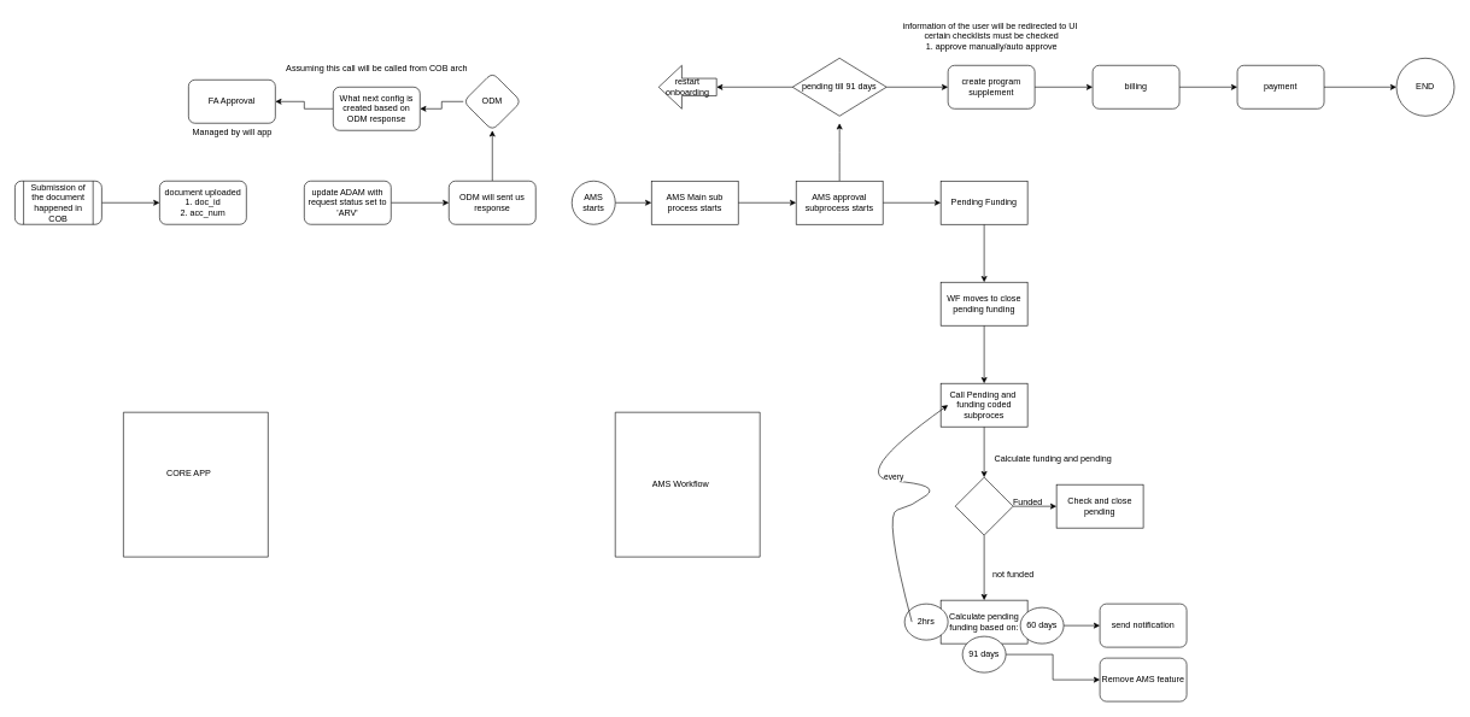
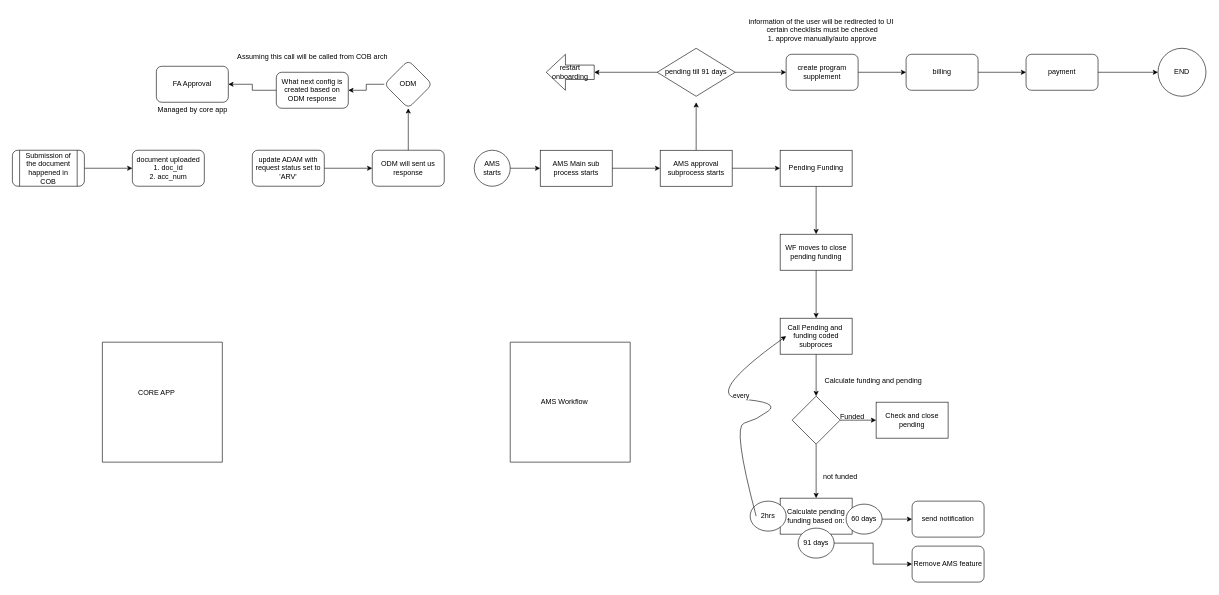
  <mxCell id="0" />
  <mxCell id="1" parent="0" />
  <mxCell id="2" value="" style="edgeStyle=orthogonalEdgeStyle;rounded=0;orthogonalLoop=1;jettySize=auto;html=1;" edge="1" parent="1" source="3" target="5"><mxGeometry relative="1" as="geometry" /></mxCell>
  <mxCell id="3" value="AMS starts" style="ellipse;whiteSpace=wrap;html=1;aspect=fixed;" vertex="1" parent="1"><mxGeometry x="790" y="250" width="60" height="60" as="geometry" /></mxCell>
  <mxCell id="4" value="" style="edgeStyle=orthogonalEdgeStyle;rounded=0;orthogonalLoop=1;jettySize=auto;html=1;" edge="1" parent="1" source="5" target="8"><mxGeometry relative="1" as="geometry" /></mxCell>
  <mxCell id="5" value="AMS Main sub process starts" style="whiteSpace=wrap;html=1;" vertex="1" parent="1"><mxGeometry x="900" y="250" width="120" height="60" as="geometry" /></mxCell>
  <mxCell id="6" value="" style="edgeStyle=orthogonalEdgeStyle;rounded=0;orthogonalLoop=1;jettySize=auto;html=1;" edge="1" parent="1" source="8" target="10"><mxGeometry relative="1" as="geometry" /></mxCell>
  <mxCell id="7" value="" style="edgeStyle=orthogonalEdgeStyle;rounded=0;orthogonalLoop=1;jettySize=auto;html=1;" edge="1" parent="1" source="8"><mxGeometry relative="1" as="geometry"><mxPoint x="1160" y="170" as="targetPoint" /></mxGeometry></mxCell>
  <mxCell id="8" value="AMS approval subprocess starts" style="whiteSpace=wrap;html=1;" vertex="1" parent="1"><mxGeometry x="1100" y="250" width="120" height="60" as="geometry" /></mxCell>
  <mxCell id="9" value="" style="edgeStyle=orthogonalEdgeStyle;rounded=0;orthogonalLoop=1;jettySize=auto;html=1;" edge="1" parent="1" source="10" target="12"><mxGeometry relative="1" as="geometry" /></mxCell>
  <mxCell id="10" value="Pending Funding" style="whiteSpace=wrap;html=1;" vertex="1" parent="1"><mxGeometry x="1300" y="250" width="120" height="60" as="geometry" /></mxCell>
  <mxCell id="11" value="" style="edgeStyle=orthogonalEdgeStyle;rounded=0;orthogonalLoop=1;jettySize=auto;html=1;" edge="1" parent="1" source="12" target="14"><mxGeometry relative="1" as="geometry" /></mxCell>
  <mxCell id="12" value="WF moves to close pending funding" style="whiteSpace=wrap;html=1;" vertex="1" parent="1"><mxGeometry x="1300" y="390" width="120" height="60" as="geometry" /></mxCell>
  <mxCell id="13" value="" style="edgeStyle=orthogonalEdgeStyle;rounded=0;orthogonalLoop=1;jettySize=auto;html=1;" edge="1" parent="1" source="14" target="17"><mxGeometry relative="1" as="geometry" /></mxCell>
  <mxCell id="14" value="&lt;div&gt;Call Pending and&amp;nbsp;&lt;/div&gt;&lt;div&gt;funding coded subproces&lt;/div&gt;" style="whiteSpace=wrap;html=1;" vertex="1" parent="1"><mxGeometry x="1300" y="530" width="120" height="60" as="geometry" /></mxCell>
  <mxCell id="15" value="" style="edgeStyle=orthogonalEdgeStyle;rounded=0;orthogonalLoop=1;jettySize=auto;html=1;" edge="1" parent="1" source="17" target="19"><mxGeometry relative="1" as="geometry" /></mxCell>
  <mxCell id="16" value="" style="edgeStyle=orthogonalEdgeStyle;rounded=0;orthogonalLoop=1;jettySize=auto;html=1;" edge="1" parent="1" source="17" target="21"><mxGeometry relative="1" as="geometry" /></mxCell>
  <mxCell id="17" value="" style="rhombus;whiteSpace=wrap;html=1;" vertex="1" parent="1"><mxGeometry x="1320" y="660" width="80" height="80" as="geometry" /></mxCell>
  <mxCell id="18" value="Calculate funding and pending" style="text;html=1;align=center;verticalAlign=middle;resizable=0;points=[];autosize=1;strokeColor=none;fillColor=none;" vertex="1" parent="1"><mxGeometry x="1360" y="620" width="190" height="30" as="geometry" /></mxCell>
  <mxCell id="19" value="Check and close pending" style="whiteSpace=wrap;html=1;" vertex="1" parent="1"><mxGeometry x="1460" y="670" width="120" height="60" as="geometry" /></mxCell>
  <mxCell id="20" value="Funded" style="text;html=1;align=center;verticalAlign=middle;resizable=0;points=[];autosize=1;strokeColor=none;fillColor=none;" vertex="1" parent="1"><mxGeometry x="1390" y="680" width="60" height="30" as="geometry" /></mxCell>
  <mxCell id="21" value="Calculate pending funding based on:" style="whiteSpace=wrap;html=1;" vertex="1" parent="1"><mxGeometry x="1300" y="830" width="120" height="60" as="geometry" /></mxCell>
  <mxCell id="22" value="2hrs" style="ellipse;whiteSpace=wrap;html=1;" vertex="1" parent="1"><mxGeometry x="1250" y="835" width="60" height="50" as="geometry" /></mxCell>
  <mxCell id="23" value="" style="edgeStyle=orthogonalEdgeStyle;rounded=0;orthogonalLoop=1;jettySize=auto;html=1;" edge="1" parent="1" source="24" target="28"><mxGeometry relative="1" as="geometry" /></mxCell>
  <mxCell id="24" value="91 days" style="ellipse;whiteSpace=wrap;html=1;" vertex="1" parent="1"><mxGeometry x="1330" y="880" width="60" height="50" as="geometry" /></mxCell>
  <mxCell id="25" value="" style="edgeStyle=orthogonalEdgeStyle;rounded=0;orthogonalLoop=1;jettySize=auto;html=1;" edge="1" parent="1" source="26" target="27"><mxGeometry relative="1" as="geometry" /></mxCell>
  <mxCell id="26" value="60 days" style="ellipse;whiteSpace=wrap;html=1;" vertex="1" parent="1"><mxGeometry x="1410" y="840" width="60" height="50" as="geometry" /></mxCell>
  <mxCell id="27" value="send notification" style="rounded=1;whiteSpace=wrap;html=1;" vertex="1" parent="1"><mxGeometry x="1520" y="835" width="120" height="60" as="geometry" /></mxCell>
  <mxCell id="28" value="Remove AMS feature" style="rounded=1;whiteSpace=wrap;html=1;" vertex="1" parent="1"><mxGeometry x="1520" y="910" width="120" height="60" as="geometry" /></mxCell>
  <mxCell id="29" value="" style="curved=1;endArrow=classic;html=1;rounded=0;exitX=0;exitY=0.5;exitDx=0;exitDy=0;entryX=0;entryY=0.5;entryDx=0;entryDy=0;" edge="1" parent="1"><mxGeometry width="50" height="50" relative="1" as="geometry"><mxPoint x="1260" y="860" as="sourcePoint" /><mxPoint x="1310" y="560" as="targetPoint" /><Array as="points"><mxPoint x="1220" y="710" /><mxPoint x="1260" y="700" /><mxPoint x="1300" y="670" /><mxPoint x="1170" y="660" /></Array></mxGeometry></mxCell>
  <mxCell id="30" value="every" style="edgeLabel;html=1;align=center;verticalAlign=middle;resizable=0;points=[];" connectable="0" vertex="1" parent="29"><mxGeometry x="0.144" y="-3" relative="1" as="geometry"><mxPoint x="2" y="-2" as="offset" /></mxGeometry></mxCell>
  <mxCell id="31" value="" style="edgeStyle=orthogonalEdgeStyle;rounded=0;orthogonalLoop=1;jettySize=auto;html=1;" edge="1" parent="1" source="33" target="34"><mxGeometry relative="1" as="geometry" /></mxCell>
  <mxCell id="32" value="" style="edgeStyle=orthogonalEdgeStyle;rounded=0;orthogonalLoop=1;jettySize=auto;html=1;" edge="1" parent="1" source="33" target="36"><mxGeometry relative="1" as="geometry" /></mxCell>
  <mxCell id="33" value="pending till 91 days" style="rhombus;whiteSpace=wrap;html=1;" vertex="1" parent="1"><mxGeometry x="1095" y="80" width="130" height="80" as="geometry" /></mxCell>
  <mxCell id="34" value="restart onboarding" style="shape=singleArrow;whiteSpace=wrap;html=1;arrowWidth=0.4;arrowSize=0.4;direction=west;" vertex="1" parent="1"><mxGeometry x="910" y="90" width="80" height="60" as="geometry" /></mxCell>
  <mxCell id="35" value="" style="edgeStyle=orthogonalEdgeStyle;rounded=0;orthogonalLoop=1;jettySize=auto;html=1;" edge="1" parent="1" source="36" target="38"><mxGeometry relative="1" as="geometry" /></mxCell>
  <mxCell id="36" value="create program supplement" style="rounded=1;whiteSpace=wrap;html=1;" vertex="1" parent="1"><mxGeometry x="1310" y="90" width="120" height="60" as="geometry" /></mxCell>
  <mxCell id="37" value="" style="edgeStyle=orthogonalEdgeStyle;rounded=0;orthogonalLoop=1;jettySize=auto;html=1;" edge="1" parent="1" source="38" target="40"><mxGeometry relative="1" as="geometry" /></mxCell>
  <mxCell id="38" value="billing" style="rounded=1;whiteSpace=wrap;html=1;" vertex="1" parent="1"><mxGeometry x="1510" y="90" width="120" height="60" as="geometry" /></mxCell>
  <mxCell id="39" value="" style="edgeStyle=orthogonalEdgeStyle;rounded=0;orthogonalLoop=1;jettySize=auto;html=1;" edge="1" parent="1" source="40" target="41"><mxGeometry relative="1" as="geometry" /></mxCell>
  <mxCell id="40" value="payment" style="rounded=1;whiteSpace=wrap;html=1;" vertex="1" parent="1"><mxGeometry x="1710" y="90" width="120" height="60" as="geometry" /></mxCell>
  <mxCell id="41" value="END" style="ellipse;whiteSpace=wrap;html=1;rounded=1;" vertex="1" parent="1"><mxGeometry x="1930" y="80" width="80" height="80" as="geometry" /></mxCell>
  <mxCell id="42" value="" style="edgeStyle=orthogonalEdgeStyle;rounded=0;orthogonalLoop=1;jettySize=auto;html=1;" edge="1" parent="1" source="43" target="50"><mxGeometry relative="1" as="geometry" /></mxCell>
  <mxCell id="43" value="ODM will sent us response" style="rounded=1;whiteSpace=wrap;html=1;" vertex="1" parent="1"><mxGeometry x="620" y="250" width="120" height="60" as="geometry" /></mxCell>
  <mxCell id="44" value="" style="edgeStyle=orthogonalEdgeStyle;rounded=0;orthogonalLoop=1;jettySize=auto;html=1;" edge="1" parent="1" source="45" target="43"><mxGeometry relative="1" as="geometry" /></mxCell>
  <mxCell id="45" value="update ADAM with request status set to 'ARV'" style="rounded=1;whiteSpace=wrap;html=1;" vertex="1" parent="1"><mxGeometry x="420" y="250" width="120" height="60" as="geometry" /></mxCell>
  <mxCell id="46" value="document uploaded&lt;div&gt;1. doc_id&lt;/div&gt;&lt;div&gt;2. acc_num&lt;/div&gt;" style="rounded=1;whiteSpace=wrap;html=1;" vertex="1" parent="1"><mxGeometry x="220" y="250" width="120" height="60" as="geometry" /></mxCell>
  <mxCell id="47" value="" style="edgeStyle=orthogonalEdgeStyle;rounded=0;orthogonalLoop=1;jettySize=auto;html=1;" edge="1" parent="1" source="48" target="46"><mxGeometry relative="1" as="geometry" /></mxCell>
  <mxCell id="48" value="Submission of the document happened in COB" style="shape=process;whiteSpace=wrap;html=1;backgroundOutline=1;rounded=1;" vertex="1" parent="1"><mxGeometry x="20" y="250" width="120" height="60" as="geometry" /></mxCell>
  <mxCell id="49" value="" style="edgeStyle=orthogonalEdgeStyle;rounded=0;orthogonalLoop=1;jettySize=auto;html=1;" edge="1" parent="1" source="50" target="52"><mxGeometry relative="1" as="geometry" /></mxCell>
  <mxCell id="50" value="ODM" style="rhombus;whiteSpace=wrap;html=1;rounded=1;" vertex="1" parent="1"><mxGeometry x="640" y="100" width="80" height="80" as="geometry" /></mxCell>
  <mxCell id="51" value="" style="edgeStyle=orthogonalEdgeStyle;rounded=0;orthogonalLoop=1;jettySize=auto;html=1;" edge="1" parent="1" source="52" target="53"><mxGeometry relative="1" as="geometry" /></mxCell>
  <mxCell id="52" value="What next config is created based on ODM response" style="whiteSpace=wrap;html=1;rounded=1;" vertex="1" parent="1"><mxGeometry x="460" y="120" width="120" height="60" as="geometry" /></mxCell>
  <mxCell id="53" value="FA Approval" style="rounded=1;whiteSpace=wrap;html=1;" vertex="1" parent="1"><mxGeometry x="260" y="110" width="120" height="60" as="geometry" /></mxCell>
  <mxCell id="54" value="Assuming this call will be called from COB arch" style="text;html=1;align=center;verticalAlign=middle;resizable=0;points=[];autosize=1;strokeColor=none;fillColor=none;" vertex="1" parent="1"><mxGeometry x="385" y="80" width="270" height="30" as="geometry" /></mxCell>
- <mxCell id="55" value="Managed by will app" style="text;html=1;align=center;verticalAlign=middle;resizable=0;points=[];autosize=1;strokeColor=none;fillColor=none;" vertex="1" parent="1"><mxGeometry x="250" y="168" width="140" height="30" as="geometry" /></mxCell>
+ <mxCell id="55" value="Managed by core app" style="text;html=1;align=center;verticalAlign=middle;resizable=0;points=[];autosize=1;strokeColor=none;fillColor=none;" vertex="1" parent="1"><mxGeometry x="250" y="168" width="140" height="30" as="geometry" /></mxCell>
  <mxCell id="56" value="not funded" style="text;html=1;align=center;verticalAlign=middle;resizable=0;points=[];autosize=1;strokeColor=none;fillColor=none;" vertex="1" parent="1"><mxGeometry x="1360" y="780" width="80" height="30" as="geometry" /></mxCell>
  <mxCell id="57" value="information of the user will be redirected to UI&amp;nbsp;&lt;div&gt;certain checklists must be checked&lt;br&gt;&lt;/div&gt;&lt;div&gt;1. approve manually/auto approve&lt;br&gt;&lt;/div&gt;" style="text;html=1;align=center;verticalAlign=middle;resizable=0;points=[];autosize=1;strokeColor=none;fillColor=none;" vertex="1" parent="1"><mxGeometry x="1235" y="20" width="270" height="60" as="geometry" /></mxCell>
  <mxCell id="58" value="" style="swimlane;startSize=0;" vertex="1" parent="1"><mxGeometry x="850" y="570" width="200" height="200" as="geometry"><mxRectangle x="80" y="760" width="50" height="40" as="alternateBounds" /></mxGeometry></mxCell>
  <mxCell id="59" value="AMS Workflow" style="text;html=1;align=center;verticalAlign=middle;resizable=0;points=[];autosize=1;strokeColor=none;fillColor=none;" vertex="1" parent="58"><mxGeometry x="40" y="85" width="100" height="30" as="geometry" /></mxCell>
  <mxCell id="60" value="" style="swimlane;startSize=0;" vertex="1" parent="1"><mxGeometry x="170" y="570" width="200" height="200" as="geometry" /></mxCell>
  <mxCell id="61" value="CORE APP" style="text;html=1;align=center;verticalAlign=middle;resizable=0;points=[];autosize=1;strokeColor=none;fillColor=none;" vertex="1" parent="60"><mxGeometry x="50" y="70" width="80" height="30" as="geometry" /></mxCell>
